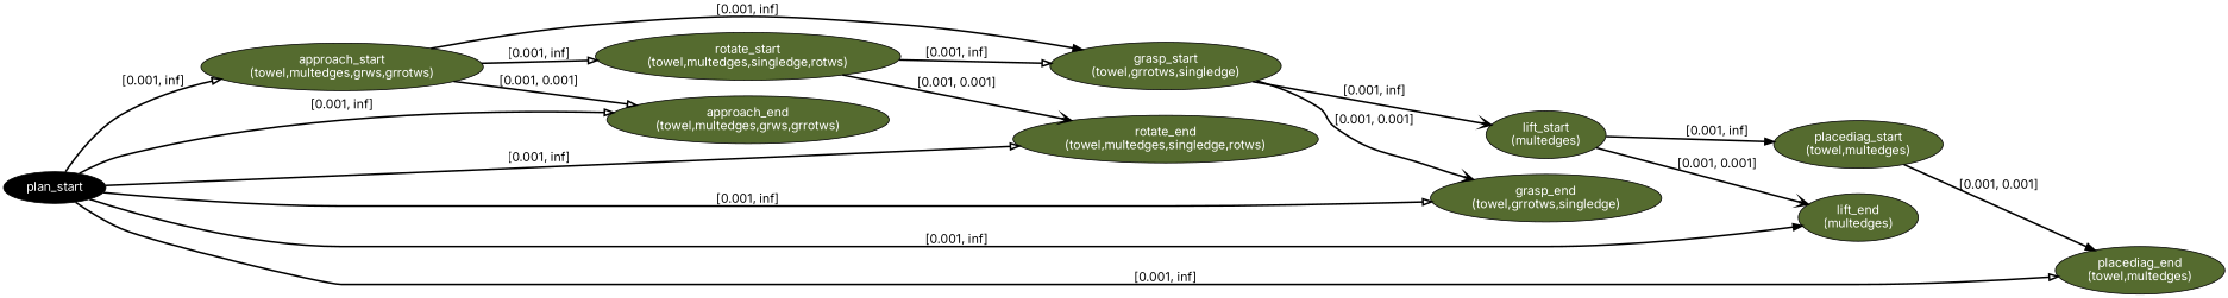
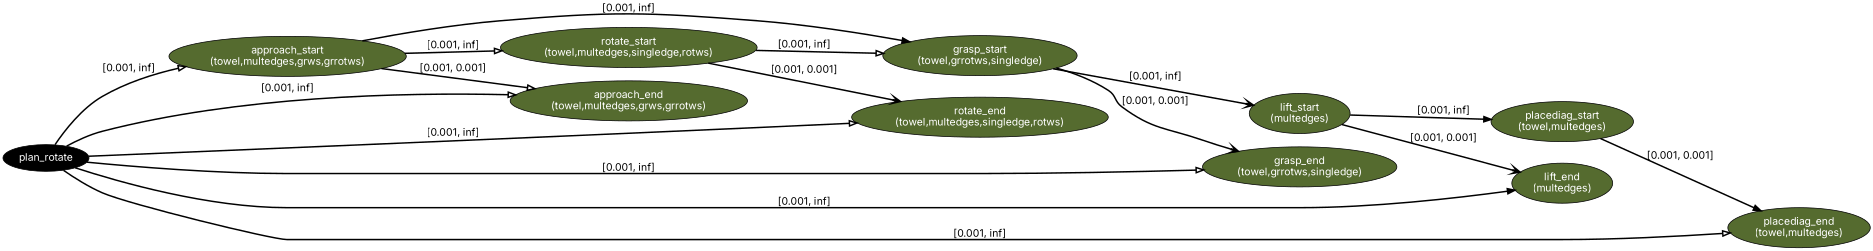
  digraph {
    rankdir=LR
    fontname=Inter
    node [fillcolor=darkolivegreen fontcolor=white style=filled fontname=Inter]
    edge [color=black penwidth=2 arrowhead=onormal fontname=Inter]
-   n1 [fillcolor=black label=plan_start]
+   n1 [fillcolor=black label=plan_rotate]
    n2 [label="approach_start\n(towel,multedges,grws,grrotws)"]
    n3 [label="approach_end\n(towel,multedges,grws,grrotws)"]
    n4 [label="rotate_end\n(towel,multedges,singledge,rotws)"]
    n5 [label="grasp_end\n(towel,grrotws,singledge)"]
    n6 [label="lift_end\n(multedges)"]
    n7 [label="placediag_end\n(towel,multedges)"]
    n8 [label="rotate_start\n(towel,multedges,singledge,rotws)"]
    n9 [label="grasp_start\n(towel,grrotws,singledge)"]
    n10 [label="lift_start\n(multedges)"]
    n11 [label="placediag_start\n(towel,multedges)"]
    n1 -> n2 [label="[0.001, inf]"]
    n1 -> n3 [label="[0.001, inf]"]
    n1 -> n4 [label="[0.001, inf]"]
    n1 -> n5 [label="[0.001, inf]"]
    n1 -> n6 [label="[0.001, inf]" arrowhead=normal]
    n1 -> n7 [label="[0.001, inf]"]
    n2 -> n3 [label="[0.001, 0.001]"]
    n2 -> n8 [label="[0.001, inf]"]
    n2 -> n9 [label="[0.001, inf]" arrowhead=normal]
    n8 -> n4 [label="[0.001, 0.001]" arrowhead=vee]
    n8 -> n9 [label="[0.001, inf]"]
    n9 -> n5 [label="[0.001, 0.001]" arrowhead=vee]
    n9 -> n10 [label="[0.001, inf]" arrowhead=vee]
    n10 -> n6 [label="[0.001, 0.001]" arrowhead=vee]
    n10 -> n11 [label="[0.001, inf]" arrowhead=normal]
    n11 -> n7 [label="[0.001, 0.001]" arrowhead=normal]
  }
